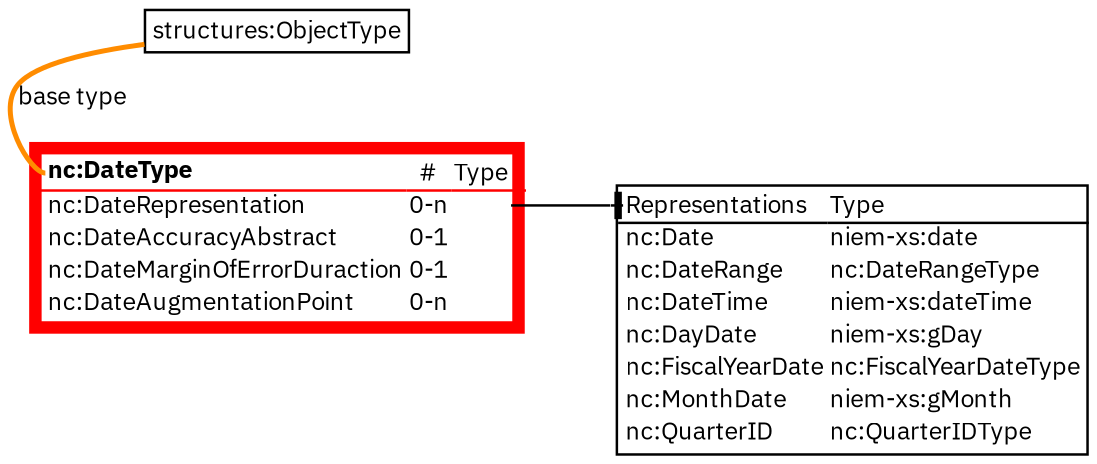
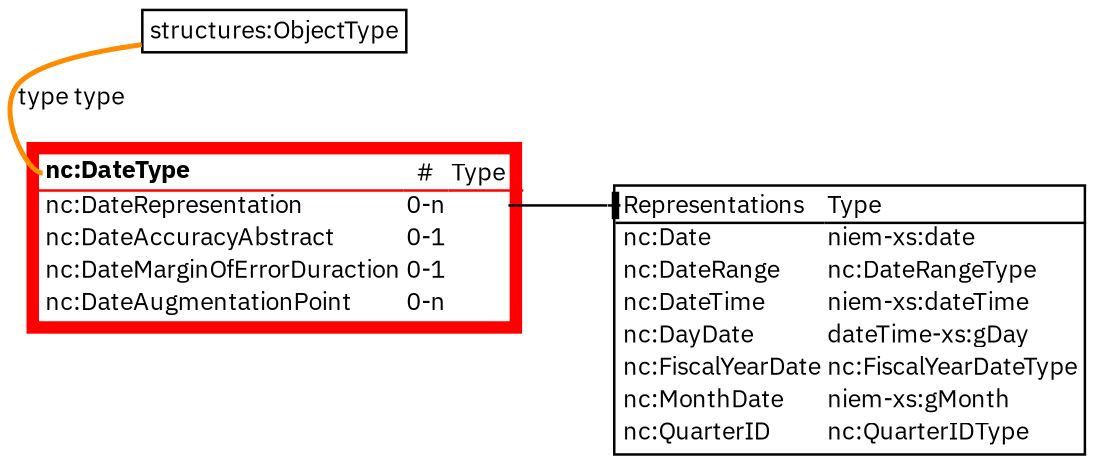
  digraph {
    fontname="IBM Plex Sans"
    rankdir=LR
    node [fontname="IBM Plex Sans" fontsize=10 shape=plain]
    edge [fontname="IBM Plex Sans" fontsize=10 headport="top:w"]
    n1 [height=0 label=<     <TABLE BORDER="5" COLOR="red" CELLBORDER="0" CELLPADDING="0">       <TR>         <TD ALIGN="LEFT" PORT="top"><B>nc:DateType</B></TD>         <TD>#</TD>         <TD ALIGN="LEFT">Type</TD>       </TR>       <HR/>       <TR>         <TD ALIGN="LEFT" HREF="../DateRepresentation" TARGET="_top" TITLE="A data concept for a representation of a date."           >nc:DateRepresentation</TD>         <TD>0-n</TD>         <TD ALIGN="LEFT" TITLE="no type, abstract" PORT="representation"></TD>       </TR>       <TR>         <TD ALIGN="LEFT">nc:DateAccuracyAbstract</TD>         <TD>0-1</TD>       </TR>       <TR>         <TD ALIGN="LEFT">nc:DateMarginOfErrorDuraction</TD>         <TD>0-1</TD>       </TR>       <TR>         <TD ALIGN="LEFT">nc:DateAugmentationPoint</TD>         <TD>0-n</TD>       </TR>     </TABLE>   > width=0]
    n2 [height=0 label=<   <TABLE BORDER="1" CELLBORDER="0" CELLPADDING="0">     <TR>       <TD>structures:ObjectType</TD>     </TR>   </TABLE> > width=0]
-   n3 [height=0 label=<   <TABLE BORDER="1" CELLBORDER="0" CELLPADDING="0">     <TR>       <TD PORT="top" ALIGN="LEFT">Representations</TD>       <TD ALIGN="LEFT">Type</TD>     </TR>     <HR/>     <TR>       <TD ALIGN="LEFT">nc:Date</TD>       <TD ALIGN="LEFT">niem-xs:date</TD>     </TR>     <TR>       <TD ALIGN="LEFT">nc:DateRange</TD>       <TD ALIGN="LEFT">nc:DateRangeType</TD>     </TR>     <TR>       <TD ALIGN="LEFT">nc:DateTime</TD>       <TD ALIGN="LEFT">niem-xs:dateTime</TD>     </TR>     <TR>       <TD ALIGN="LEFT">nc:DayDate</TD>       <TD ALIGN="LEFT">niem-xs:gDay</TD>     </TR>     <TR>       <TD ALIGN="LEFT">nc:FiscalYearDate</TD>       <TD ALIGN="LEFT">nc:FiscalYearDateType</TD>     </TR>     <TR>       <TD ALIGN="LEFT">nc:MonthDate</TD>       <TD ALIGN="LEFT">niem-xs:gMonth</TD>     </TR>     <TR>       <TD ALIGN="LEFT">nc:QuarterID</TD>       <TD ALIGN="LEFT">nc:QuarterIDType</TD>     </TR> </TABLE> > width=0]
+   n3 [height=0 label=<   <TABLE BORDER="1" CELLBORDER="0" CELLPADDING="0">     <TR>       <TD PORT="top" ALIGN="LEFT">Representations</TD>       <TD ALIGN="LEFT">Type</TD>     </TR>     <HR/>     <TR>       <TD ALIGN="LEFT">nc:Date</TD>       <TD ALIGN="LEFT">niem-xs:date</TD>     </TR>     <TR>       <TD ALIGN="LEFT">nc:DateRange</TD>       <TD ALIGN="LEFT">nc:DateRangeType</TD>     </TR>     <TR>       <TD ALIGN="LEFT">nc:DateTime</TD>       <TD ALIGN="LEFT">niem-xs:dateTime</TD>     </TR>     <TR>       <TD ALIGN="LEFT">nc:DayDate</TD>       <TD ALIGN="LEFT">dateTime-xs:gDay</TD>     </TR>     <TR>       <TD ALIGN="LEFT">nc:FiscalYearDate</TD>       <TD ALIGN="LEFT">nc:FiscalYearDateType</TD>     </TR>     <TR>       <TD ALIGN="LEFT">nc:MonthDate</TD>       <TD ALIGN="LEFT">niem-xs:gMonth</TD>     </TR>     <TR>       <TD ALIGN="LEFT">nc:QuarterID</TD>       <TD ALIGN="LEFT">nc:QuarterIDType</TD>     </TR> </TABLE> > width=0]
    subgraph sub_1 {
      rank=same
      n1
      n2
    }
    n1 -> n3 [arrowhead=tee color=black dir=forward style=solid tailport="representation:e"]
-   n2 -> n1 [color=darkorange dir=back label="base type" style=bold]
+   n2 -> n1 [color=darkorange dir=back label="type type" style=bold]
  }
